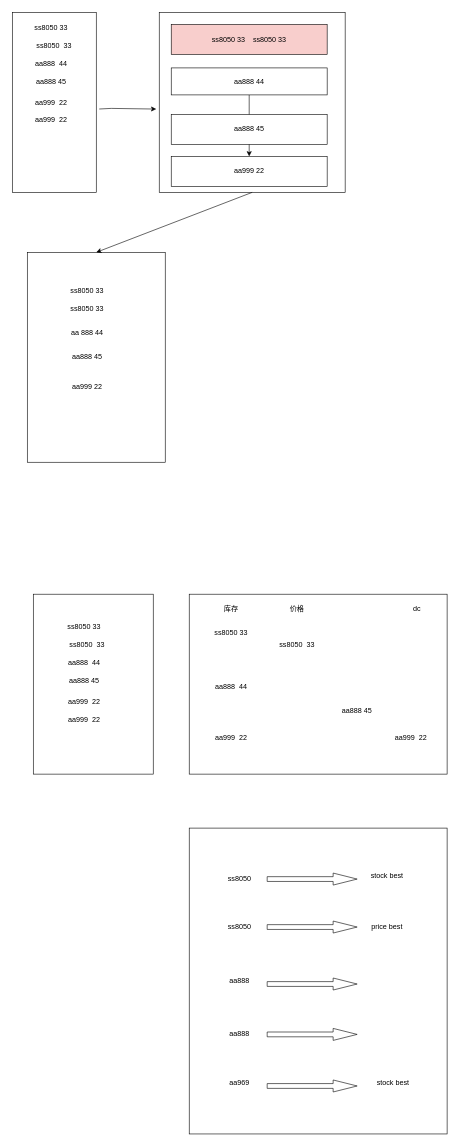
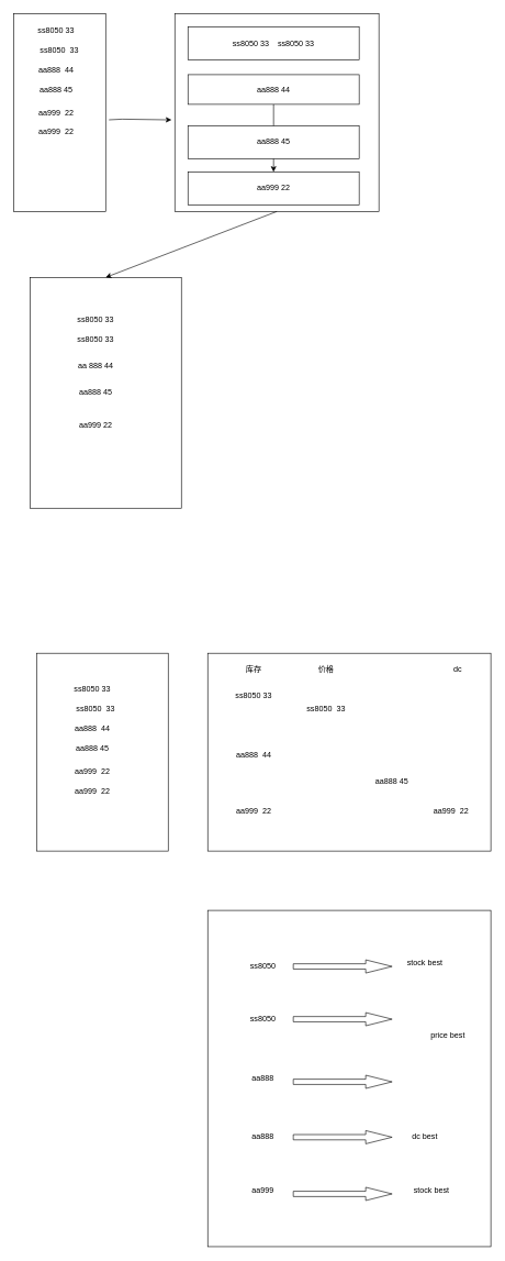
  <mxCell id="0" />
  <mxCell id="1" parent="0" />
  <mxCell id="2" value="" style="rounded=0;whiteSpace=wrap;html=1;" vertex="1" parent="1"><mxGeometry x="20" y="20" width="140" height="300" as="geometry" /></mxCell>
  <mxCell id="3" value="ss8050 33" style="text;html=1;strokeColor=none;fillColor=none;align=center;verticalAlign=middle;whiteSpace=wrap;rounded=0;" vertex="1" parent="1"><mxGeometry x="55" y="30" width="60" height="30" as="geometry" /></mxCell>
  <mxCell id="4" value="ss8050&amp;nbsp; 33" style="text;html=1;strokeColor=none;fillColor=none;align=center;verticalAlign=middle;whiteSpace=wrap;rounded=0;" vertex="1" parent="1"><mxGeometry x="55" y="60" width="70" height="30" as="geometry" /></mxCell>
  <mxCell id="5" value="aa888&amp;nbsp; 44" style="text;html=1;strokeColor=none;fillColor=none;align=center;verticalAlign=middle;whiteSpace=wrap;rounded=0;" vertex="1" parent="1"><mxGeometry x="55" y="90" width="60" height="30" as="geometry" /></mxCell>
  <mxCell id="6" value="aa888 45" style="text;html=1;strokeColor=none;fillColor=none;align=center;verticalAlign=middle;whiteSpace=wrap;rounded=0;" vertex="1" parent="1"><mxGeometry x="55" y="120" width="60" height="30" as="geometry" /></mxCell>
  <mxCell id="7" value="aa999&amp;nbsp; 22" style="text;html=1;strokeColor=none;fillColor=none;align=center;verticalAlign=middle;whiteSpace=wrap;rounded=0;" vertex="1" parent="1"><mxGeometry x="55" y="155" width="60" height="30" as="geometry" /></mxCell>
  <mxCell id="8" value="aa999&amp;nbsp; 22" style="text;html=1;strokeColor=none;fillColor=none;align=center;verticalAlign=middle;whiteSpace=wrap;rounded=0;" vertex="1" parent="1"><mxGeometry x="55" y="185" width="60" height="30" as="geometry" /></mxCell>
  <mxCell id="9" value="" style="rounded=0;whiteSpace=wrap;html=1;" vertex="1" parent="1"><mxGeometry x="265" y="20" width="310" height="300" as="geometry" /></mxCell>
- <mxCell id="10" value="ss8050 33&amp;nbsp; &amp;nbsp; ss8050 33" style="rounded=0;whiteSpace=wrap;html=1;fillColor=#f8cecc;" vertex="1" parent="1"><mxGeometry x="285" y="40" width="260" height="50" as="geometry" /></mxCell>
+ <mxCell id="10" value="ss8050 33&amp;nbsp; &amp;nbsp; ss8050 33" style="rounded=0;whiteSpace=wrap;html=1;" vertex="1" parent="1"><mxGeometry x="285" y="40" width="260" height="50" as="geometry" /></mxCell>
  <mxCell id="11" value="" style="edgeStyle=orthogonalEdgeStyle;rounded=0;orthogonalLoop=1;jettySize=auto;html=1;" edge="1" parent="1" source="12" target="14"><mxGeometry relative="1" as="geometry" /></mxCell>
  <mxCell id="12" value="aa888 44" style="rounded=0;whiteSpace=wrap;html=1;" vertex="1" parent="1"><mxGeometry x="285" y="112.5" width="260" height="45" as="geometry" /></mxCell>
  <mxCell id="13" value="aa888 45" style="rounded=0;whiteSpace=wrap;html=1;" vertex="1" parent="1"><mxGeometry x="285" y="190" width="260" height="50" as="geometry" /></mxCell>
  <mxCell id="14" value="aa999 22" style="rounded=0;whiteSpace=wrap;html=1;" vertex="1" parent="1"><mxGeometry x="285" y="260" width="260" height="50" as="geometry" /></mxCell>
  <mxCell id="15" value="" style="rounded=0;whiteSpace=wrap;html=1;" vertex="1" parent="1"><mxGeometry x="45" y="420" width="230" height="350" as="geometry" /></mxCell>
  <mxCell id="16" value="ss8050 33" style="text;html=1;strokeColor=none;fillColor=none;align=center;verticalAlign=middle;whiteSpace=wrap;rounded=0;" vertex="1" parent="1"><mxGeometry x="115" y="470" width="60" height="30" as="geometry" /></mxCell>
  <mxCell id="17" value="aa 888 44" style="text;html=1;strokeColor=none;fillColor=none;align=center;verticalAlign=middle;whiteSpace=wrap;rounded=0;" vertex="1" parent="1"><mxGeometry x="115" y="540" width="60" height="30" as="geometry" /></mxCell>
  <mxCell id="18" value="ss8050 33" style="text;html=1;strokeColor=none;fillColor=none;align=center;verticalAlign=middle;whiteSpace=wrap;rounded=0;" vertex="1" parent="1"><mxGeometry x="115" y="500" width="60" height="30" as="geometry" /></mxCell>
  <mxCell id="19" value="aa888 45" style="text;html=1;strokeColor=none;fillColor=none;align=center;verticalAlign=middle;whiteSpace=wrap;rounded=0;" vertex="1" parent="1"><mxGeometry x="115" y="580" width="60" height="30" as="geometry" /></mxCell>
  <mxCell id="20" value="aa999 22" style="text;html=1;strokeColor=none;fillColor=none;align=center;verticalAlign=middle;whiteSpace=wrap;rounded=0;" vertex="1" parent="1"><mxGeometry x="115" y="630" width="60" height="30" as="geometry" /></mxCell>
  <mxCell id="21" value="" style="endArrow=classic;html=1;rounded=0;entryX=-0.016;entryY=0.537;entryDx=0;entryDy=0;entryPerimeter=0;" edge="1" parent="1" target="9"><mxGeometry width="50" height="50" relative="1" as="geometry"><mxPoint x="165" y="181" as="sourcePoint" /><mxPoint x="215" y="140" as="targetPoint" /><Array as="points"><mxPoint x="185" y="180" /></Array></mxGeometry></mxCell>
  <mxCell id="22" value="" style="endArrow=classic;html=1;rounded=0;exitX=0.5;exitY=1;exitDx=0;exitDy=0;entryX=0.5;entryY=0;entryDx=0;entryDy=0;" edge="1" parent="1" source="9" target="15"><mxGeometry width="50" height="50" relative="1" as="geometry"><mxPoint x="435" y="470" as="sourcePoint" /><mxPoint x="485" y="420" as="targetPoint" /></mxGeometry></mxCell>
  <mxCell id="23" value="" style="rounded=0;whiteSpace=wrap;html=1;" vertex="1" parent="1"><mxGeometry x="55" y="990" width="200" height="300" as="geometry" /></mxCell>
  <mxCell id="24" value="ss8050 33" style="text;html=1;strokeColor=none;fillColor=none;align=center;verticalAlign=middle;whiteSpace=wrap;rounded=0;" vertex="1" parent="1"><mxGeometry x="110" y="1030" width="60" height="30" as="geometry" /></mxCell>
  <mxCell id="25" value="ss8050&amp;nbsp; 33" style="text;html=1;strokeColor=none;fillColor=none;align=center;verticalAlign=middle;whiteSpace=wrap;rounded=0;" vertex="1" parent="1"><mxGeometry x="110" y="1060" width="70" height="30" as="geometry" /></mxCell>
  <mxCell id="26" value="aa888&amp;nbsp; 44" style="text;html=1;strokeColor=none;fillColor=none;align=center;verticalAlign=middle;whiteSpace=wrap;rounded=0;" vertex="1" parent="1"><mxGeometry x="110" y="1090" width="60" height="30" as="geometry" /></mxCell>
  <mxCell id="27" value="aa888 45" style="text;html=1;strokeColor=none;fillColor=none;align=center;verticalAlign=middle;whiteSpace=wrap;rounded=0;" vertex="1" parent="1"><mxGeometry x="110" y="1120" width="60" height="30" as="geometry" /></mxCell>
  <mxCell id="28" value="aa999&amp;nbsp; 22" style="text;html=1;strokeColor=none;fillColor=none;align=center;verticalAlign=middle;whiteSpace=wrap;rounded=0;" vertex="1" parent="1"><mxGeometry x="110" y="1155" width="60" height="30" as="geometry" /></mxCell>
  <mxCell id="29" value="aa999&amp;nbsp; 22" style="text;html=1;strokeColor=none;fillColor=none;align=center;verticalAlign=middle;whiteSpace=wrap;rounded=0;" vertex="1" parent="1"><mxGeometry x="110" y="1185" width="60" height="30" as="geometry" /></mxCell>
  <mxCell id="30" value="" style="rounded=0;whiteSpace=wrap;html=1;" vertex="1" parent="1"><mxGeometry x="315" y="990" width="430" height="300" as="geometry" /></mxCell>
  <mxCell id="31" value="ss8050 33" style="text;html=1;strokeColor=none;fillColor=none;align=center;verticalAlign=middle;whiteSpace=wrap;rounded=0;" vertex="1" parent="1"><mxGeometry x="355" y="1040" width="60" height="30" as="geometry" /></mxCell>
  <mxCell id="32" value="库存" style="text;html=1;strokeColor=none;fillColor=none;align=center;verticalAlign=middle;whiteSpace=wrap;rounded=0;" vertex="1" parent="1"><mxGeometry x="355" y="1000" width="60" height="30" as="geometry" /></mxCell>
  <mxCell id="33" value="价格" style="text;html=1;strokeColor=none;fillColor=none;align=center;verticalAlign=middle;whiteSpace=wrap;rounded=0;" vertex="1" parent="1"><mxGeometry x="465" y="1000" width="60" height="30" as="geometry" /></mxCell>
  <mxCell id="34" value="dc" style="text;html=1;strokeColor=none;fillColor=none;align=center;verticalAlign=middle;whiteSpace=wrap;rounded=0;" vertex="1" parent="1"><mxGeometry x="665" y="1000" width="60" height="30" as="geometry" /></mxCell>
  <mxCell id="35" value="ss8050&amp;nbsp; 33" style="text;html=1;strokeColor=none;fillColor=none;align=center;verticalAlign=middle;whiteSpace=wrap;rounded=0;" vertex="1" parent="1"><mxGeometry x="460" y="1060" width="70" height="30" as="geometry" /></mxCell>
  <mxCell id="36" value="aa888&amp;nbsp; 44" style="text;html=1;strokeColor=none;fillColor=none;align=center;verticalAlign=middle;whiteSpace=wrap;rounded=0;" vertex="1" parent="1"><mxGeometry x="355" y="1130" width="60" height="30" as="geometry" /></mxCell>
  <mxCell id="37" value="aa888 45" style="text;html=1;strokeColor=none;fillColor=none;align=center;verticalAlign=middle;whiteSpace=wrap;rounded=0;" vertex="1" parent="1"><mxGeometry x="565" y="1170" width="60" height="30" as="geometry" /></mxCell>
  <mxCell id="38" value="aa999&amp;nbsp; 22" style="text;html=1;strokeColor=none;fillColor=none;align=center;verticalAlign=middle;whiteSpace=wrap;rounded=0;" vertex="1" parent="1"><mxGeometry x="355" y="1215" width="60" height="30" as="geometry" /></mxCell>
  <mxCell id="39" value="aa999&amp;nbsp; 22" style="text;html=1;strokeColor=none;fillColor=none;align=center;verticalAlign=middle;whiteSpace=wrap;rounded=0;" vertex="1" parent="1"><mxGeometry x="655" y="1215" width="60" height="30" as="geometry" /></mxCell>
  <mxCell id="40" value="" style="rounded=0;whiteSpace=wrap;html=1;" vertex="1" parent="1"><mxGeometry x="315" y="1380" width="430" height="510" as="geometry" /></mxCell>
  <mxCell id="41" value="ss8050" style="text;html=1;strokeColor=none;fillColor=none;align=center;verticalAlign=middle;whiteSpace=wrap;rounded=0;" vertex="1" parent="1"><mxGeometry x="369" y="1450" width="60" height="30" as="geometry" /></mxCell>
  <mxCell id="42" value="ss8050" style="text;html=1;strokeColor=none;fillColor=none;align=center;verticalAlign=middle;whiteSpace=wrap;rounded=0;" vertex="1" parent="1"><mxGeometry x="369" y="1530" width="60" height="30" as="geometry" /></mxCell>
  <mxCell id="43" value="aa888" style="text;html=1;strokeColor=none;fillColor=none;align=center;verticalAlign=middle;whiteSpace=wrap;rounded=0;" vertex="1" parent="1"><mxGeometry x="369" y="1620" width="60" height="30" as="geometry" /></mxCell>
  <mxCell id="44" value="aa888" style="text;html=1;strokeColor=none;fillColor=none;align=center;verticalAlign=middle;whiteSpace=wrap;rounded=0;" vertex="1" parent="1"><mxGeometry x="369" y="1709" width="60" height="30" as="geometry" /></mxCell>
- <mxCell id="45" value="aa969" style="text;html=1;strokeColor=none;fillColor=none;align=center;verticalAlign=middle;whiteSpace=wrap;rounded=0;" vertex="1" parent="1"><mxGeometry x="369" y="1790" width="60" height="30" as="geometry" /></mxCell>
+ <mxCell id="45" value="aa999" style="text;html=1;strokeColor=none;fillColor=none;align=center;verticalAlign=middle;whiteSpace=wrap;rounded=0;" vertex="1" parent="1"><mxGeometry x="369" y="1790" width="60" height="30" as="geometry" /></mxCell>
  <mxCell id="46" value="stock best" style="text;html=1;strokeColor=none;fillColor=none;align=center;verticalAlign=middle;whiteSpace=wrap;rounded=0;" vertex="1" parent="1"><mxGeometry x="615" y="1445" width="60" height="30" as="geometry" /></mxCell>
- <mxCell id="47" value="price best" style="text;html=1;strokeColor=none;fillColor=none;align=center;verticalAlign=middle;whiteSpace=wrap;rounded=0;" vertex="1" parent="1"><mxGeometry x="615" y="1530" width="60" height="30" as="geometry" /></mxCell>
+ <mxCell id="47" value="price best" style="text;html=1;strokeColor=none;fillColor=none;align=center;verticalAlign=middle;whiteSpace=wrap;rounded=0;" vertex="1" parent="1"><mxGeometry x="650" y="1555" width="60" height="30" as="geometry" /></mxCell>
+ <mxCell id="48" value="dc best" style="text;html=1;strokeColor=none;fillColor=none;align=center;verticalAlign=middle;whiteSpace=wrap;rounded=0;" vertex="1" parent="1"><mxGeometry x="615" y="1709" width="60" height="30" as="geometry" /></mxCell>
  <mxCell id="49" value="stock best" style="text;html=1;strokeColor=none;fillColor=none;align=center;verticalAlign=middle;whiteSpace=wrap;rounded=0;" vertex="1" parent="1"><mxGeometry x="625" y="1790" width="60" height="30" as="geometry" /></mxCell>
  <mxCell id="50" value="" style="html=1;shadow=0;dashed=0;align=center;verticalAlign=middle;shape=mxgraph.arrows2.arrow;dy=0.6;dx=40;notch=0;" vertex="1" parent="1"><mxGeometry x="445" y="1455" width="150" height="20" as="geometry" /></mxCell>
  <mxCell id="51" value="" style="html=1;shadow=0;dashed=0;align=center;verticalAlign=middle;shape=mxgraph.arrows2.arrow;dy=0.6;dx=40;notch=0;" vertex="1" parent="1"><mxGeometry x="445" y="1535" width="150" height="20" as="geometry" /></mxCell>
  <mxCell id="52" value="" style="html=1;shadow=0;dashed=0;align=center;verticalAlign=middle;shape=mxgraph.arrows2.arrow;dy=0.6;dx=40;notch=0;" vertex="1" parent="1"><mxGeometry x="445" y="1630" width="150" height="20" as="geometry" /></mxCell>
  <mxCell id="53" value="" style="html=1;shadow=0;dashed=0;align=center;verticalAlign=middle;shape=mxgraph.arrows2.arrow;dy=0.6;dx=40;notch=0;" vertex="1" parent="1"><mxGeometry x="445" y="1714" width="150" height="20" as="geometry" /></mxCell>
  <mxCell id="54" value="" style="html=1;shadow=0;dashed=0;align=center;verticalAlign=middle;shape=mxgraph.arrows2.arrow;dy=0.6;dx=40;notch=0;" vertex="1" parent="1"><mxGeometry x="445" y="1800" width="150" height="20" as="geometry" /></mxCell>
